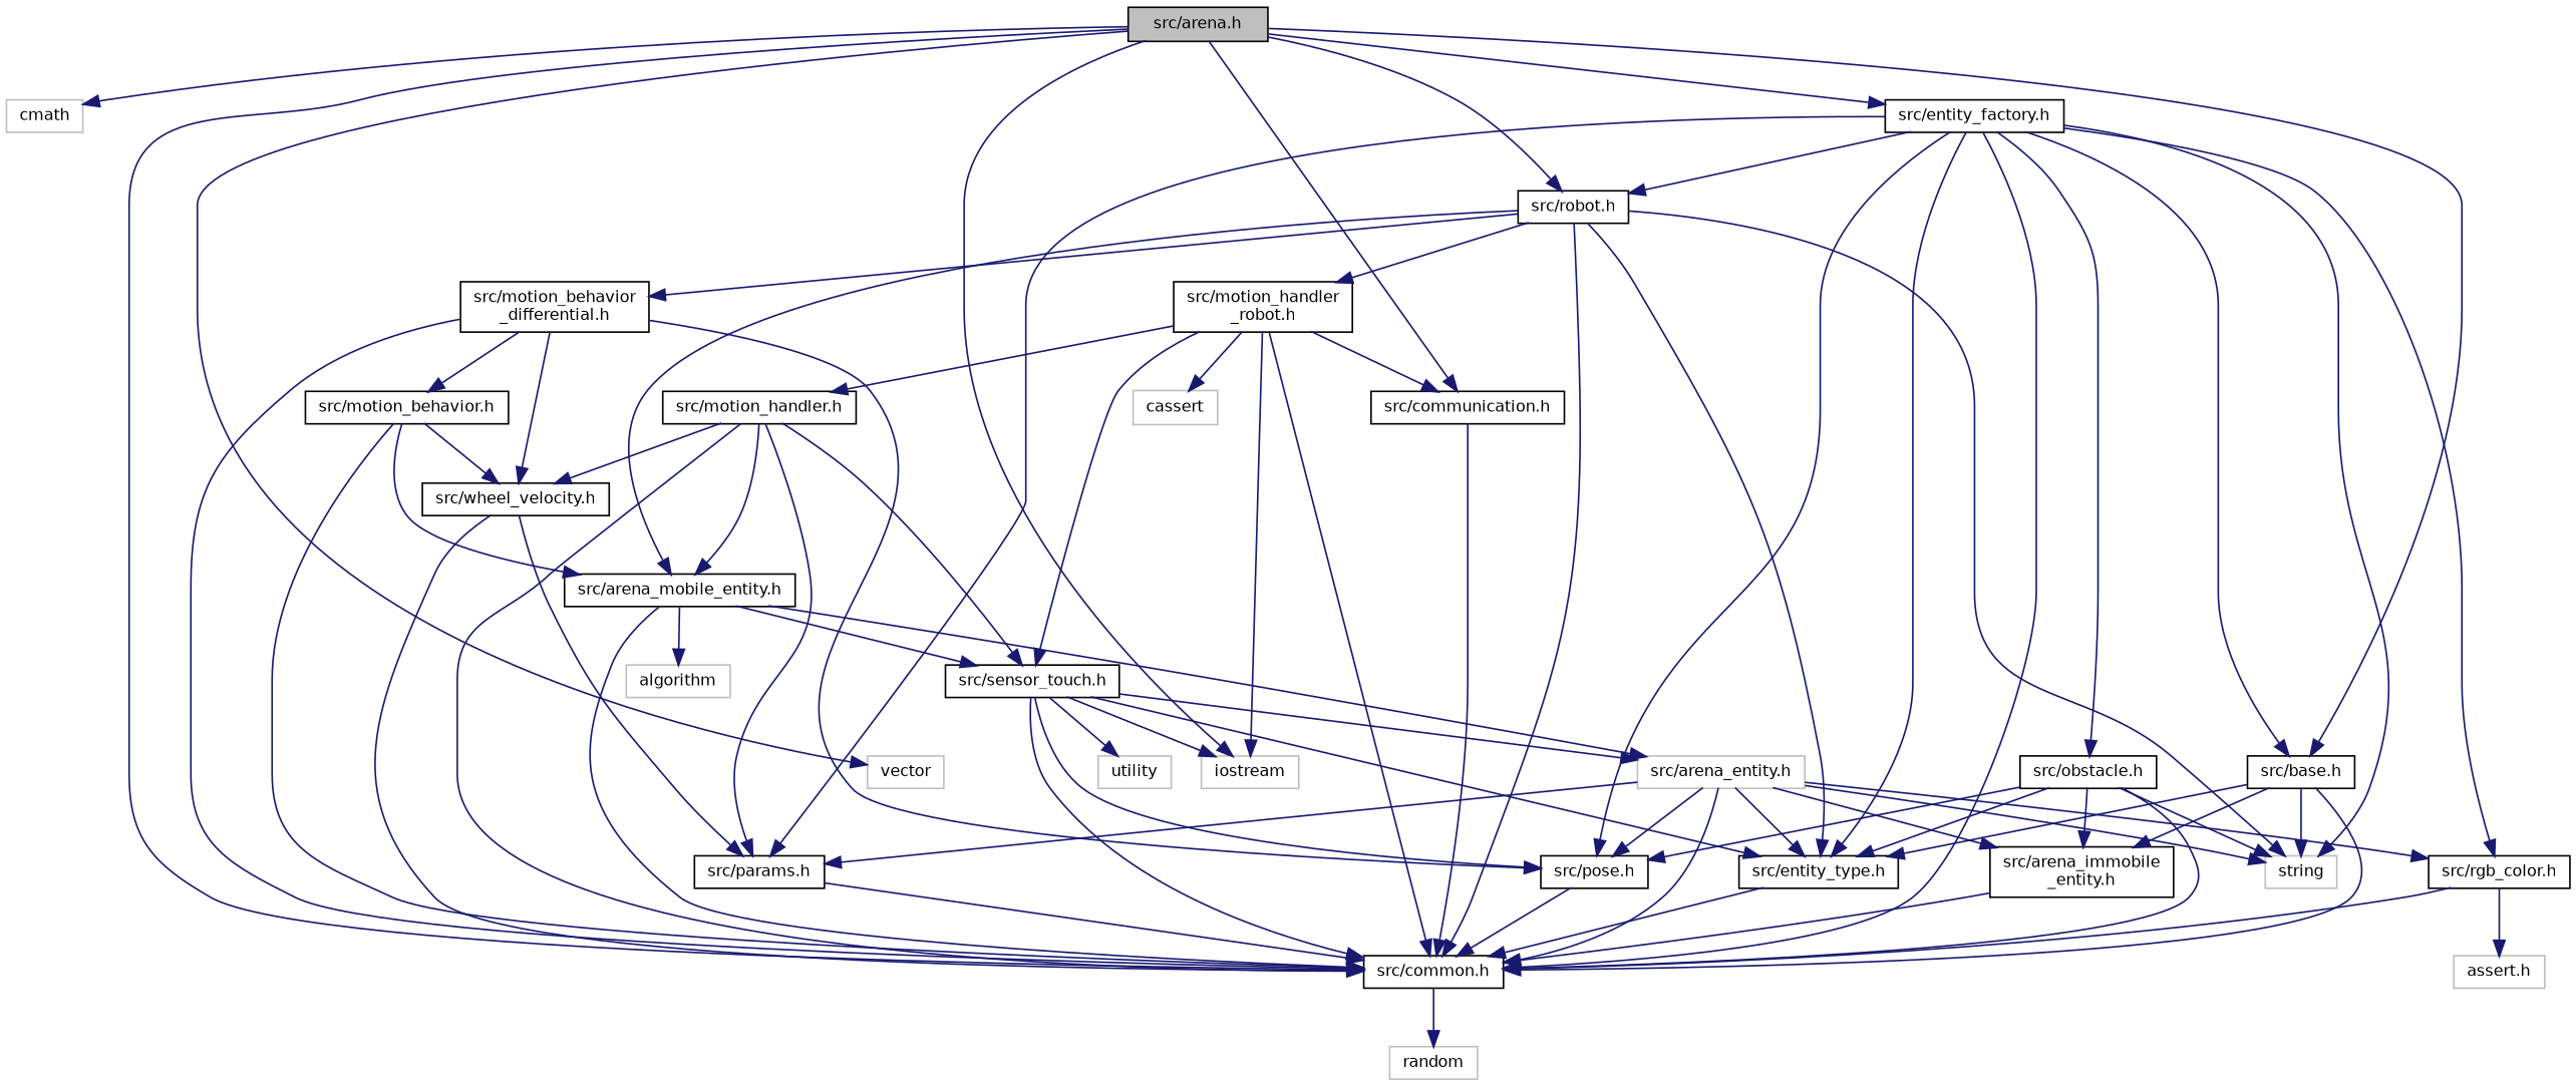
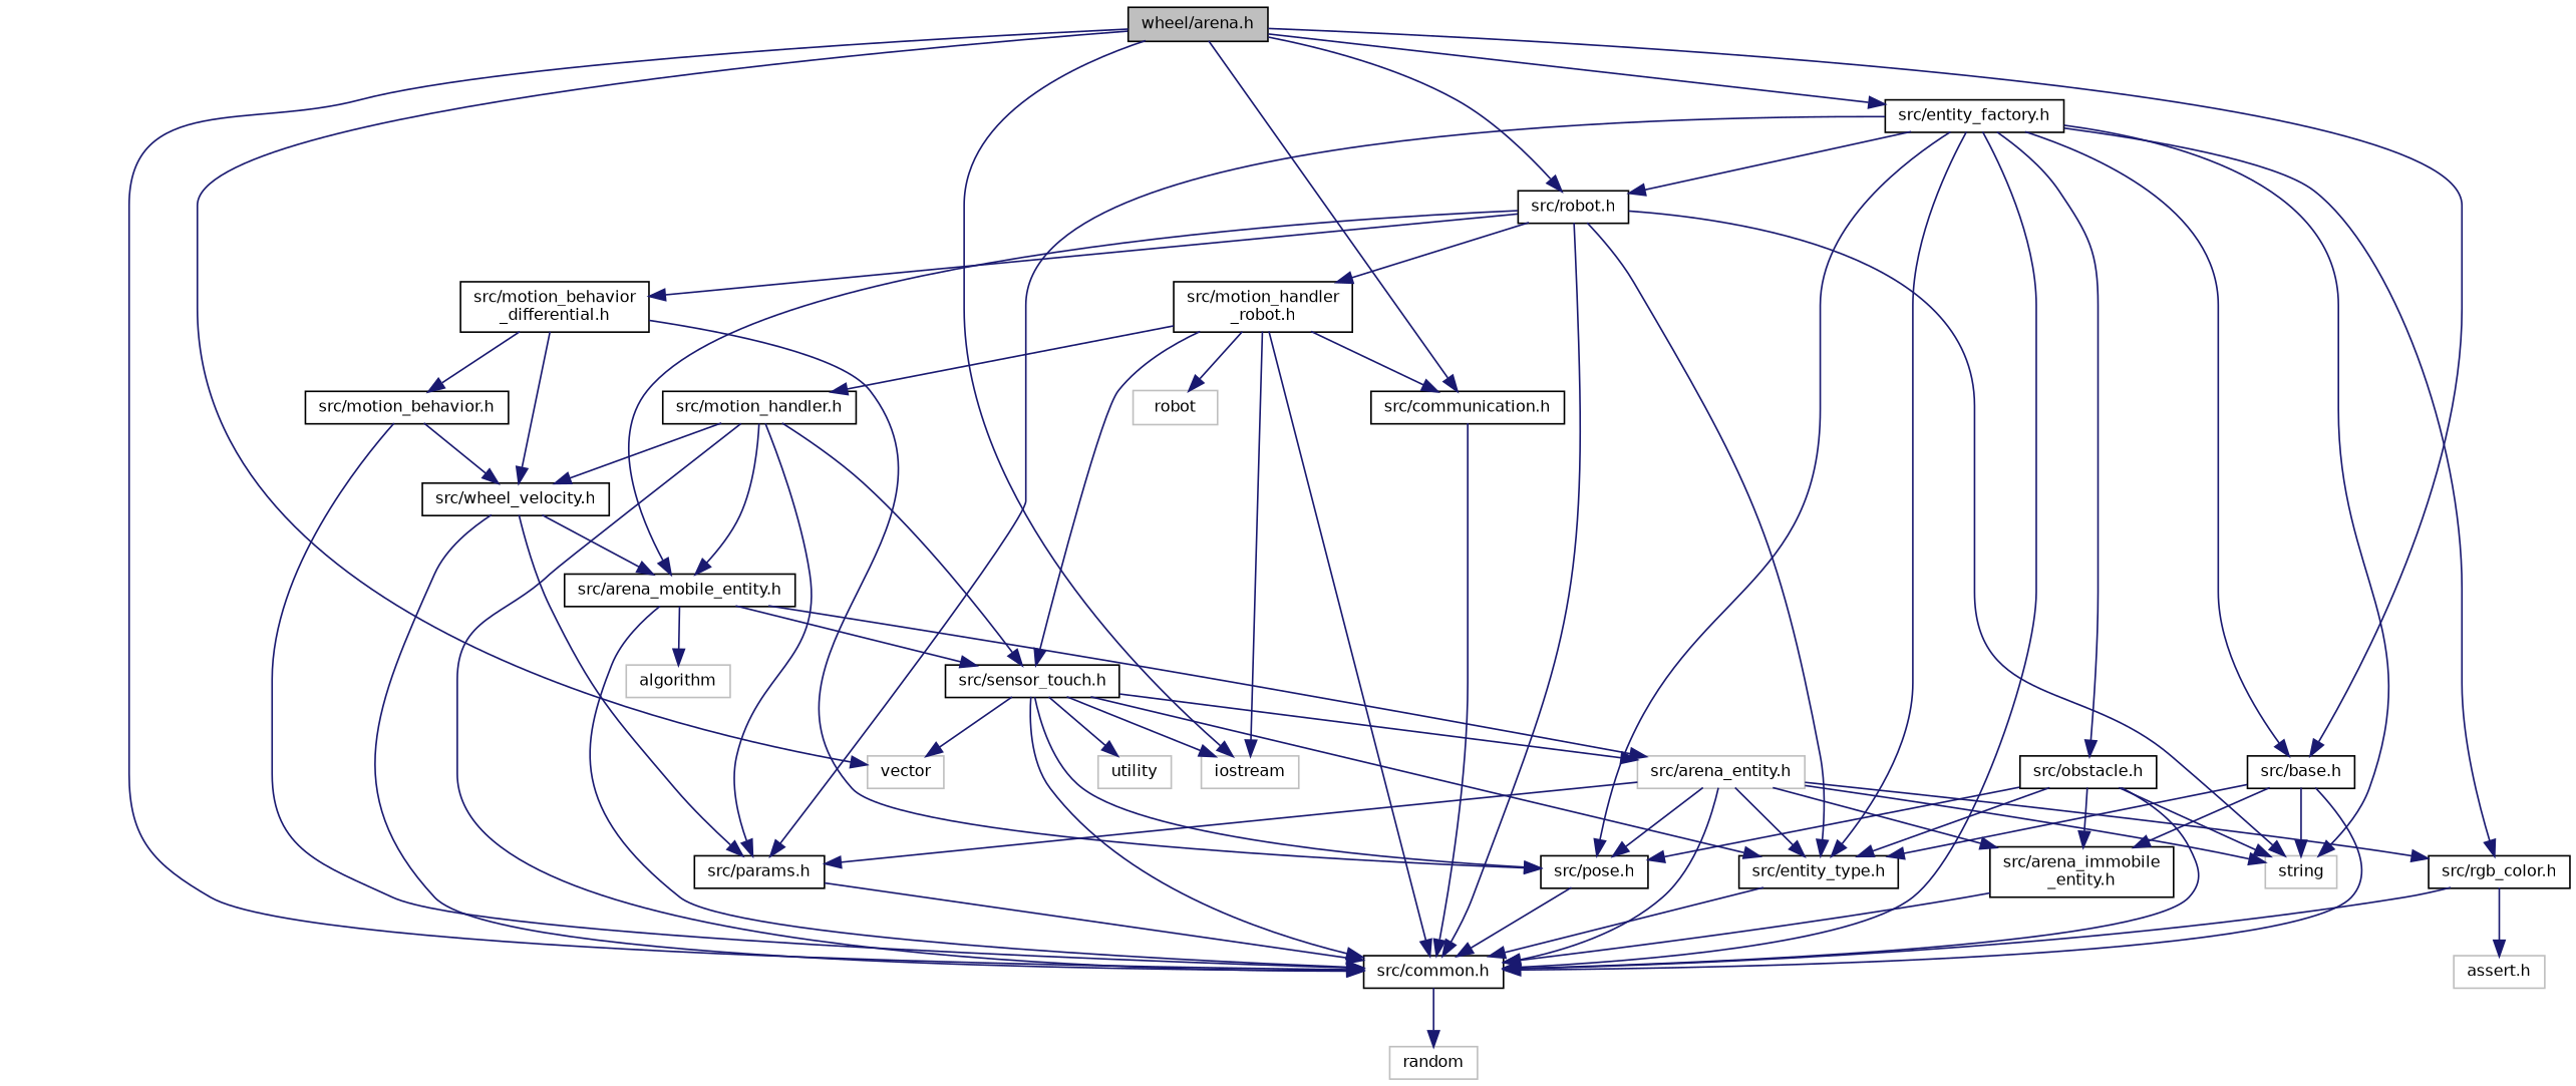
  digraph {
    node [color=black fillcolor=white fontname=Helvetica fontsize=10 shape=record style=filled]
    edge [color=midnightblue fontname=Helvetica fontsize=10 labelfontname=Helvetica labelfontsize=10 style=solid]
-   n1 [fillcolor=grey75 fontcolor=black height=0.2 label="src/arena.h" width=0.4]
-   n2 [color=grey75 height=0.2 label=cmath width=0.4]
+   n1 [fillcolor=grey75 fontcolor=black height=0.2 label="wheel/arena.h" width=0.4]
    n3 [color=grey75 height=0.2 label=iostream width=0.4]
    n4 [color=grey75 height=0.2 label=vector width=0.4]
    n5 [height=0.2 label="src/common.h" width=0.4]
    n6 [height=0.2 label="src/base.h" width=0.4]
    n7 [height=0.2 label="src/entity_factory.h" width=0.4]
    n8 [height=0.2 label="src/robot.h" width=0.4]
    n9 [height=0.2 label="src/communication.h" width=0.4]
    n10 [color=grey75 height=0.2 label=random width=0.4]
    n11 [color=grey75 height=0.2 label=string width=0.4]
    n12 [height=0.2 label="src/arena_immobile\l_entity.h" width=0.4]
    n13 [height=0.2 label="src/entity_type.h" width=0.4]
    n14 [height=0.2 label="src/params.h" width=0.4]
    n15 [height=0.2 label="src/pose.h" width=0.4]
    n16 [height=0.2 label="src/rgb_color.h" width=0.4]
    n17 [height=0.2 label="src/obstacle.h" width=0.4]
    n18 [height=0.2 label="src/arena_mobile_entity.h" width=0.4]
    n19 [height=0.2 label="src/motion_handler\l_robot.h" width=0.4]
    n20 [height=0.2 label="src/motion_behavior\l_differential.h" width=0.4]
    n21 [color=grey75 height=0.2 label="src/arena_entity.h" width=0.4]
    n22 [color=grey75 height=0.2 label="assert.h" width=0.4]
    n23 [color=grey75 height=0.2 label=algorithm width=0.4]
    n24 [height=0.2 label="src/sensor_touch.h" width=0.4]
-   n25 [color=grey75 height=0.2 label=cassert width=0.4]
+   n25 [color=grey75 height=0.2 label=robot width=0.4]
    n26 [height=0.2 label="src/motion_handler.h" width=0.4]
    n27 [height=0.2 label="src/wheel_velocity.h" width=0.4]
    n28 [height=0.2 label="src/motion_behavior.h" width=0.4]
    n29 [color=grey75 height=0.2 label=utility width=0.4]
-   n1 -> n2
    n1 -> n3
    n1 -> n4
    n1 -> n5
    n1 -> n6
    n1 -> n7
    n1 -> n8
    n1 -> n9
    n5 -> n10
    n6 -> n5
    n6 -> n11
    n6 -> n12
    n6 -> n13
    n7 -> n5
    n7 -> n6
    n7 -> n8
    n7 -> n11
    n7 -> n13
    n7 -> n14
    n7 -> n15
    n7 -> n16
    n7 -> n17
    n8 -> n5
    n8 -> n11
    n8 -> n13
    n8 -> n18
    n8 -> n19
    n8 -> n20
    n9 -> n5
    n12 -> n5
    n13 -> n5
    n14 -> n5
    n15 -> n5
    n16 -> n5
    n16 -> n22
    n17 -> n5
    n17 -> n11
    n17 -> n12
    n17 -> n13
    n17 -> n15
    n18 -> n5
    n18 -> n21
    n18 -> n23
    n18 -> n24
    n19 -> n3
    n19 -> n5
    n19 -> n9
    n19 -> n24
    n19 -> n25
    n19 -> n26
-   n20 -> n5
    n20 -> n15
    n20 -> n27
    n20 -> n28
    n21 -> n5
    n21 -> n11
    n21 -> n12
    n21 -> n13
    n21 -> n14
    n21 -> n15
    n21 -> n16
    n24 -> n3
+   n24 -> n4
    n24 -> n5
    n24 -> n13
    n24 -> n15
    n24 -> n21
    n24 -> n29
    n26 -> n5
    n26 -> n14
    n26 -> n18
    n26 -> n24
    n26 -> n27
    n27 -> n5
    n27 -> n14
    n28 -> n5
-   n28 -> n18
+   n27 -> n18
    n28 -> n27
  }
